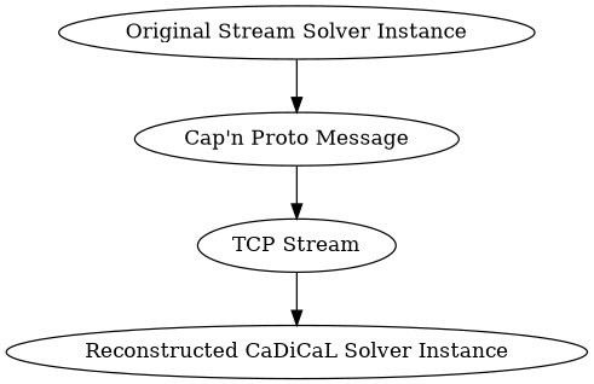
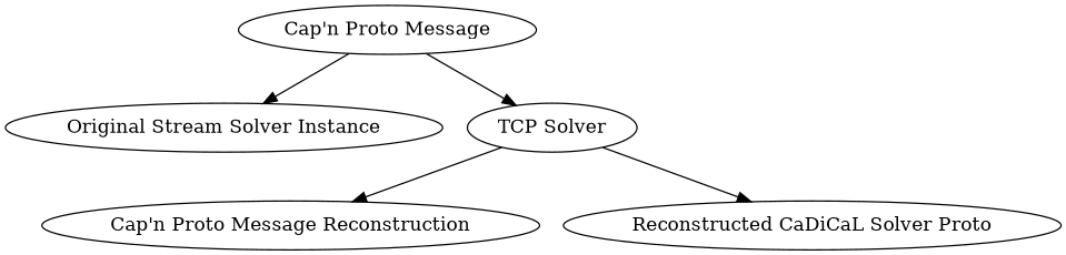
  digraph {
    n1 [label="Original Stream Solver Instance"]
    "Cap'n Proto Message"
-   "TCP Stream"
-   "Reconstructed CaDiCaL Solver Instance"
-   n1 -> "Cap'n Proto Message"
+   "TCP Stream" [label="TCP Solver"]
+   "Cap'n Proto Message Reconstruction"
+   "Reconstructed CaDiCaL Solver Instance" [label="Reconstructed CaDiCaL Solver Proto"]
+   "Cap'n Proto Message" -> n1
    "Cap'n Proto Message" -> "TCP Stream"
+   "TCP Stream" -> "Cap'n Proto Message Reconstruction"
    "TCP Stream" -> "Reconstructed CaDiCaL Solver Instance"
  }
